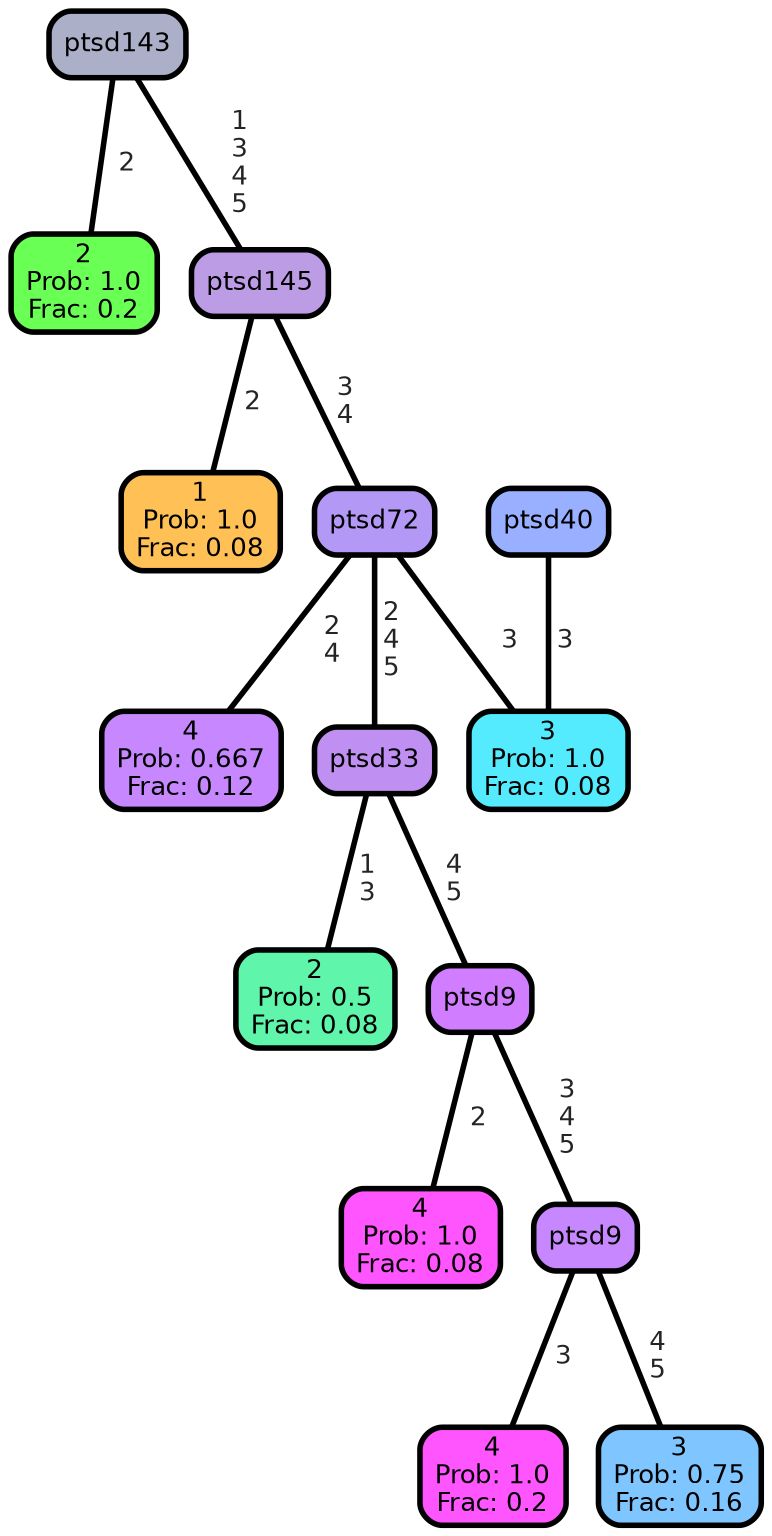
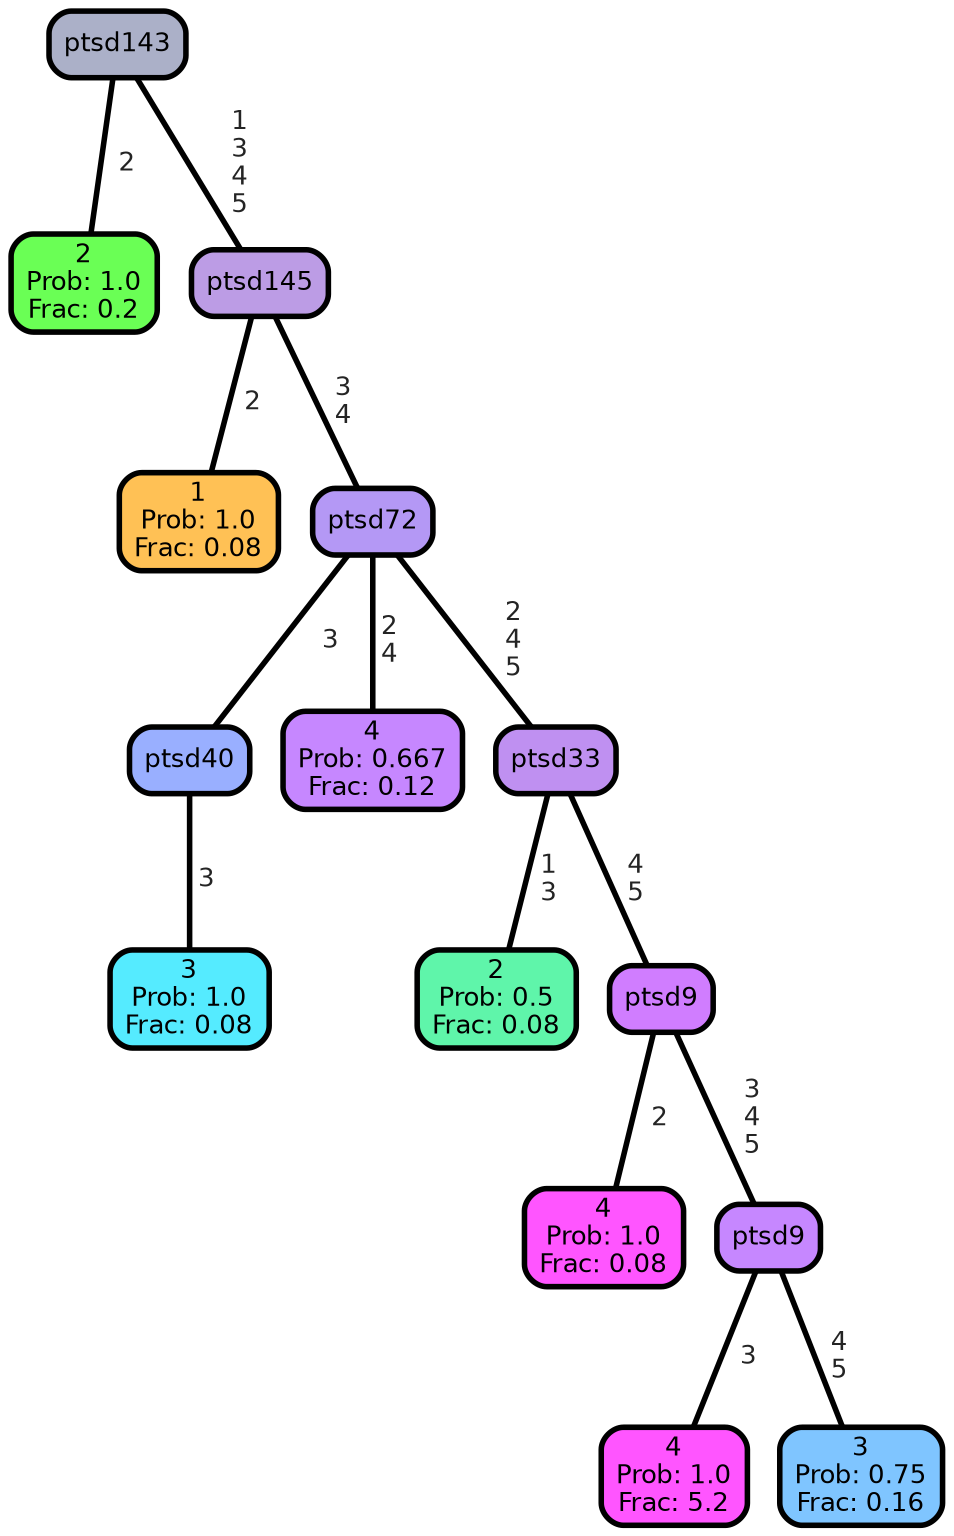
  graph {
    ranksep="0 equally"
    splines=straight
    node [color=black fillcolor="#c687ff" fontcolor=black fontname=helvetica penwidth=3 shape=box style="filled, rounded"]
    edge [color=black fontcolor=grey14 fontname=helvetica fontweight=bold penwidth=3]
    n1 [fillcolor="#6aff55" label="2\nProb: 1.0\nFrac: 0.2"]
    n2 [fillcolor="#abb0c8" label=ptsd143]
    n3 [fillcolor="#bc9ce5" label=ptsd145]
    n4 [fillcolor="#ffc155" label="1\nProb: 1.0\nFrac: 0.08"]
    n5 [fillcolor="#b498f5" label=ptsd72]
    n6 [fillcolor="#99afff" label=ptsd40]
    n7 [label="4\nProb: 0.667\nFrac: 0.12"]
    n8 [fillcolor="#bf90f1" label=ptsd33]
    n9 [fillcolor="#55ebff" label="3\nProb: 1.0\nFrac: 0.08"]
    n10 [fillcolor="#5ff5aa" label="2\nProb: 0.5\nFrac: 0.08"]
    n11 [fillcolor="#d07dff" label=ptsd9]
    n12 [fillcolor="#ff55ff" label="4\nProb: 1.0\nFrac: 0.08"]
    n13 [label=ptsd9]
-   n14 [fillcolor="#ff55ff" label="4\nProb: 1.0\nFrac: 0.2"]
+   n14 [fillcolor="#ff55ff" label="4\nProb: 1.0\nFrac: 5.2"]
    n15 [fillcolor="#7fc5ff" label="3\nProb: 0.75\nFrac: 0.16"]
    subgraph sub_1 {
      rank=same
    }
    n2 -- n1 [label=" 2"]
    n2 -- n3 [label=" 1\n 3\n 4\n 5"]
    n3 -- n4 [label=" 2"]
    n3 -- n5 [label=" 3\n 4"]
-   n5 -- n9 [label=" 3"]
+   n5 -- n6 [label=" 3"]
    n5 -- n7 [label=" 2\n 4"]
    n5 -- n8 [label=" 2\n 4\n 5"]
    n6 -- n9 [label=" 3"]
    n8 -- n10 [label=" 1\n 3"]
    n8 -- n11 [label=" 4\n 5"]
    n11 -- n12 [label=" 2"]
    n11 -- n13 [label=" 3\n 4\n 5"]
    n13 -- n14 [label=" 3"]
    n13 -- n15 [label=" 4\n 5"]
  }
